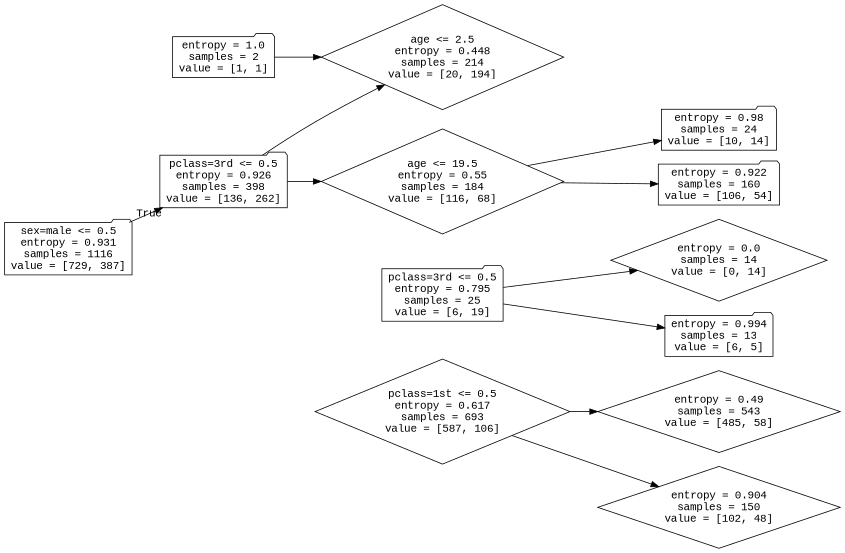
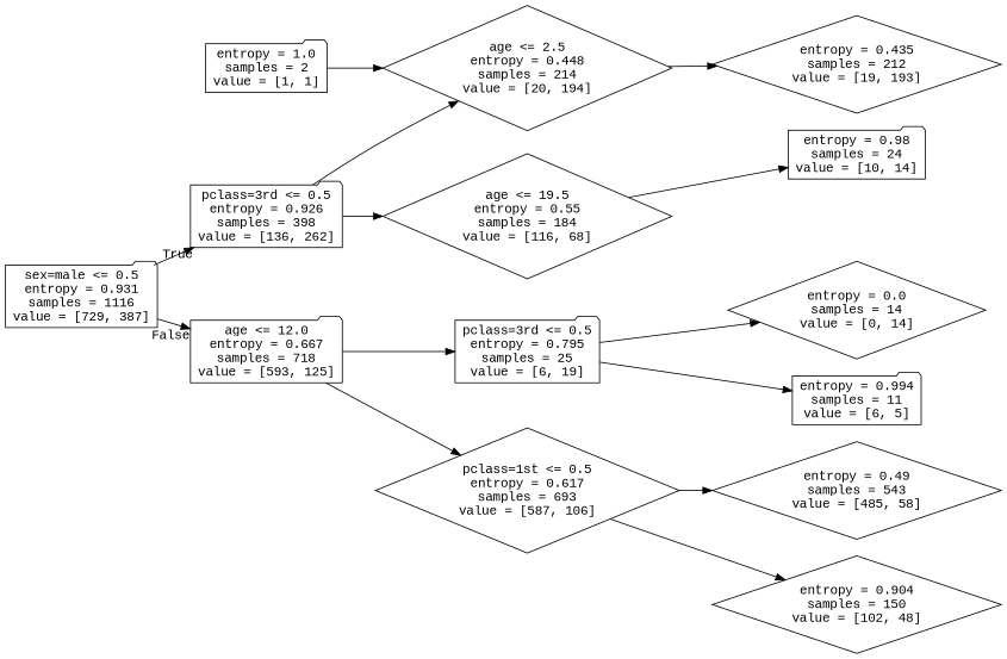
  digraph {
    fontname="Liberation Mono"
    rankdir=LR
    node [fontname="Liberation Mono" shape=folder]
    edge [fontname="Liberation Mono"]
    n1 [label="sex=male <= 0.5\nentropy = 0.931\nsamples = 1116\nvalue = [729, 387]"]
    n2 [label="pclass=3rd <= 0.5\nentropy = 0.926\nsamples = 398\nvalue = [136, 262]"]
+   n3 [label="age <= 12.0\nentropy = 0.667\nsamples = 718\nvalue = [593, 125]"]
    n4 [label="age <= 2.5\nentropy = 0.448\nsamples = 214\nvalue = [20, 194]" shape=diamond]
    n5 [label="age <= 19.5\nentropy = 0.55\nsamples = 184\nvalue = [116, 68]" shape=diamond]
    n6 [label="pclass=3rd <= 0.5\nentropy = 0.795\nsamples = 25\nvalue = [6, 19]"]
    n7 [label="pclass=1st <= 0.5\nentropy = 0.617\nsamples = 693\nvalue = [587, 106]" shape=diamond]
+   n8 [label="entropy = 0.435\nsamples = 212\nvalue = [19, 193]" shape=diamond]
    n9 [label="entropy = 0.98\nsamples = 24\nvalue = [10, 14]"]
-   n10 [label="entropy = 0.922\nsamples = 160\nvalue = [106, 54]"]
    n11 [label="entropy = 1.0\nsamples = 2\nvalue = [1, 1]"]
    n12 [label="entropy = 0.0\nsamples = 14\nvalue = [0, 14]" shape=diamond]
-   n13 [label="entropy = 0.994\nsamples = 13\nvalue = [6, 5]"]
+   n13 [label="entropy = 0.994\nsamples = 11\nvalue = [6, 5]"]
    n14 [label="entropy = 0.49\nsamples = 543\nvalue = [485, 58]" shape=diamond]
    n15 [label="entropy = 0.904\nsamples = 150\nvalue = [102, 48]" shape=diamond]
    n1 -> n2 [headlabel=True labelangle=45 labeldistance=2.5]
+   n1 -> n3 [headlabel=False labelangle=-45 labeldistance=2.5]
    n2 -> n4
    n2 -> n5
+   n3 -> n6
+   n3 -> n7
+   n4 -> n8
    n5 -> n9
-   n5 -> n10
    n6 -> n12
    n6 -> n13
    n7 -> n14
    n7 -> n15
    n11 -> n4
  }
